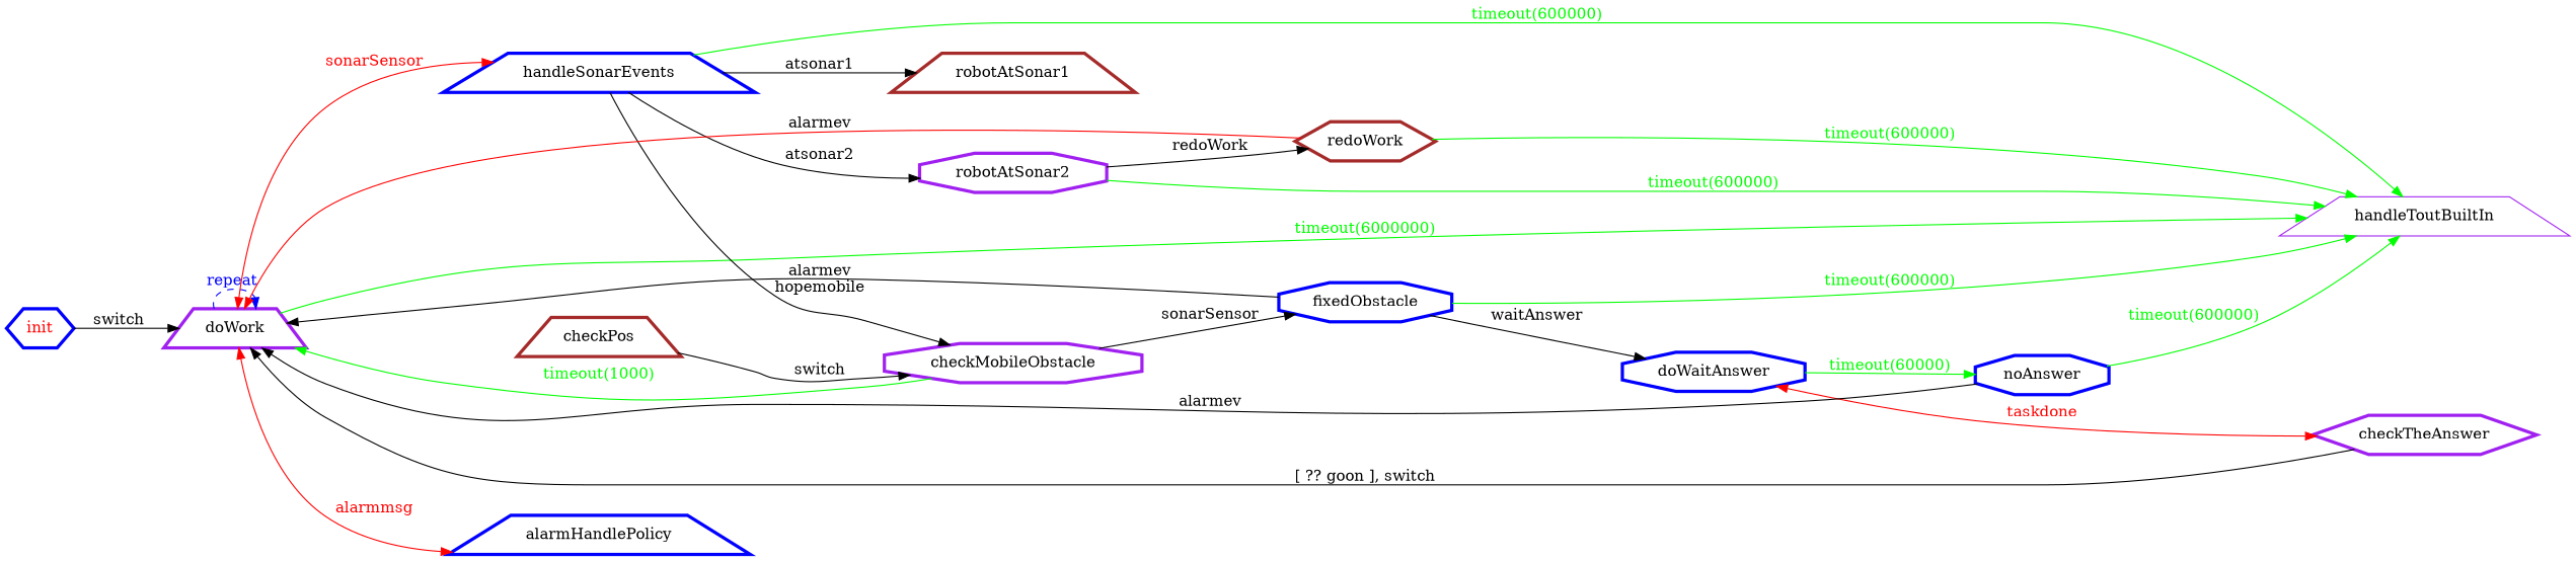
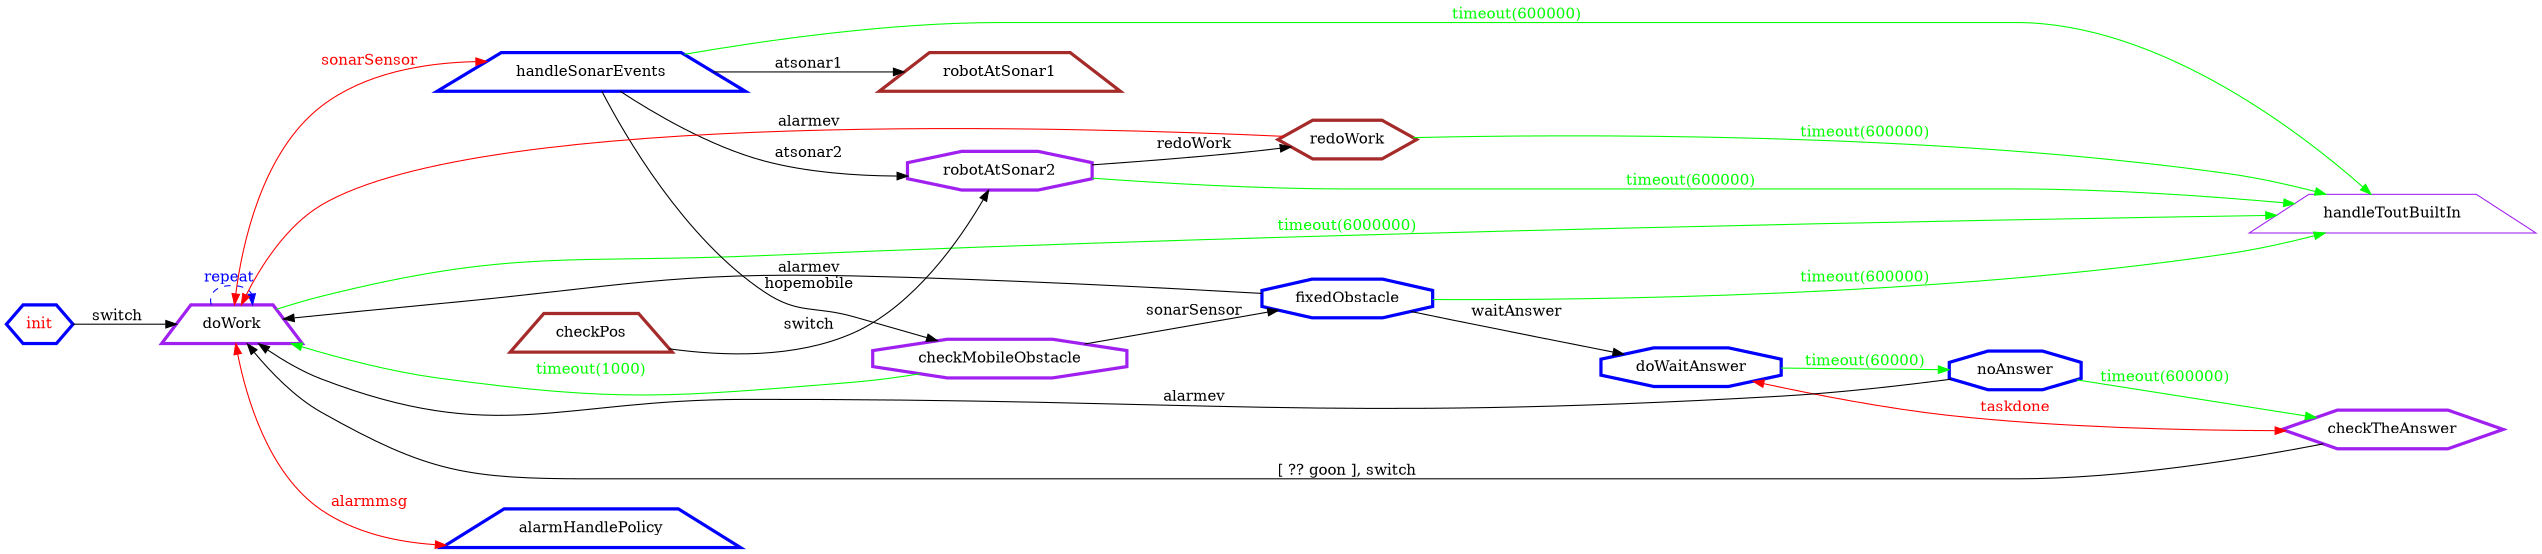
  digraph {
    rankdir=LR
    node [color=blue fontcolor=black penwidth=3 shape=trapezium]
    edge [color=black fontcolor=black]
    init [fontcolor=red shape=hexagon]
    doWork [color=purple]
    handleToutBuiltIn [color=purple fontcolor="" penwidth=""]
    handleSonarEvents
    alarmHandlePolicy
    fixedObstacle [shape=octagon]
    doWaitAnswer [shape=octagon]
    checkTheAnswer [color=purple shape=hexagon]
    noAnswer [shape=octagon]
    redoWork [color=brown shape=hexagon]
    checkPos [color=brown]
    robotAtSonar2 [color=purple shape=octagon]
    robotAtSonar1 [color=brown]
    checkMobileObstacle [color=purple shape=octagon]
    init -> doWork [label=switch]
    doWork -> doWork [color=blue fontcolor=blue label="repeat " style=dashed]
    doWork -> handleToutBuiltIn [color=green fontcolor=green label="timeout(6000000)"]
    doWork -> handleSonarEvents [color=red dir=both fontcolor=red label=sonarSensor]
    doWork -> alarmHandlePolicy [color=red dir=both fontcolor=red label=alarmmsg]
    handleSonarEvents -> handleToutBuiltIn [color=green fontcolor=green label="timeout(600000)"]
    handleSonarEvents -> robotAtSonar2 [label=atsonar2]
    handleSonarEvents -> robotAtSonar1 [label=atsonar1]
    handleSonarEvents -> checkMobileObstacle [label=hopemobile]
    fixedObstacle -> doWork [label=alarmev]
    fixedObstacle -> handleToutBuiltIn [color=green fontcolor=green label="timeout(600000)"]
    fixedObstacle -> doWaitAnswer [label=waitAnswer]
    doWaitAnswer -> checkTheAnswer [color=red dir=both fontcolor=red label=taskdone]
    doWaitAnswer -> noAnswer [color=green fontcolor=green label="timeout(60000)"]
    checkTheAnswer -> doWork [label="[ ?? goon ], switch"]
    noAnswer -> doWork [label=alarmev]
-   noAnswer -> handleToutBuiltIn [color=green fontcolor=green label="timeout(600000)"]
+   noAnswer -> checkTheAnswer [color=green fontcolor=green label="timeout(600000)"]
    redoWork -> doWork [color=red label=alarmev]
    redoWork -> handleToutBuiltIn [color=green fontcolor=green label="timeout(600000)"]
-   checkPos -> checkMobileObstacle [label=switch]
+   checkPos -> robotAtSonar2 [label=switch]
    robotAtSonar2 -> handleToutBuiltIn [color=green fontcolor=green label="timeout(600000)"]
    robotAtSonar2 -> redoWork [label=redoWork]
    checkMobileObstacle -> doWork [color=green fontcolor=green label="timeout(1000)"]
    checkMobileObstacle -> fixedObstacle [label=sonarSensor]
  }
